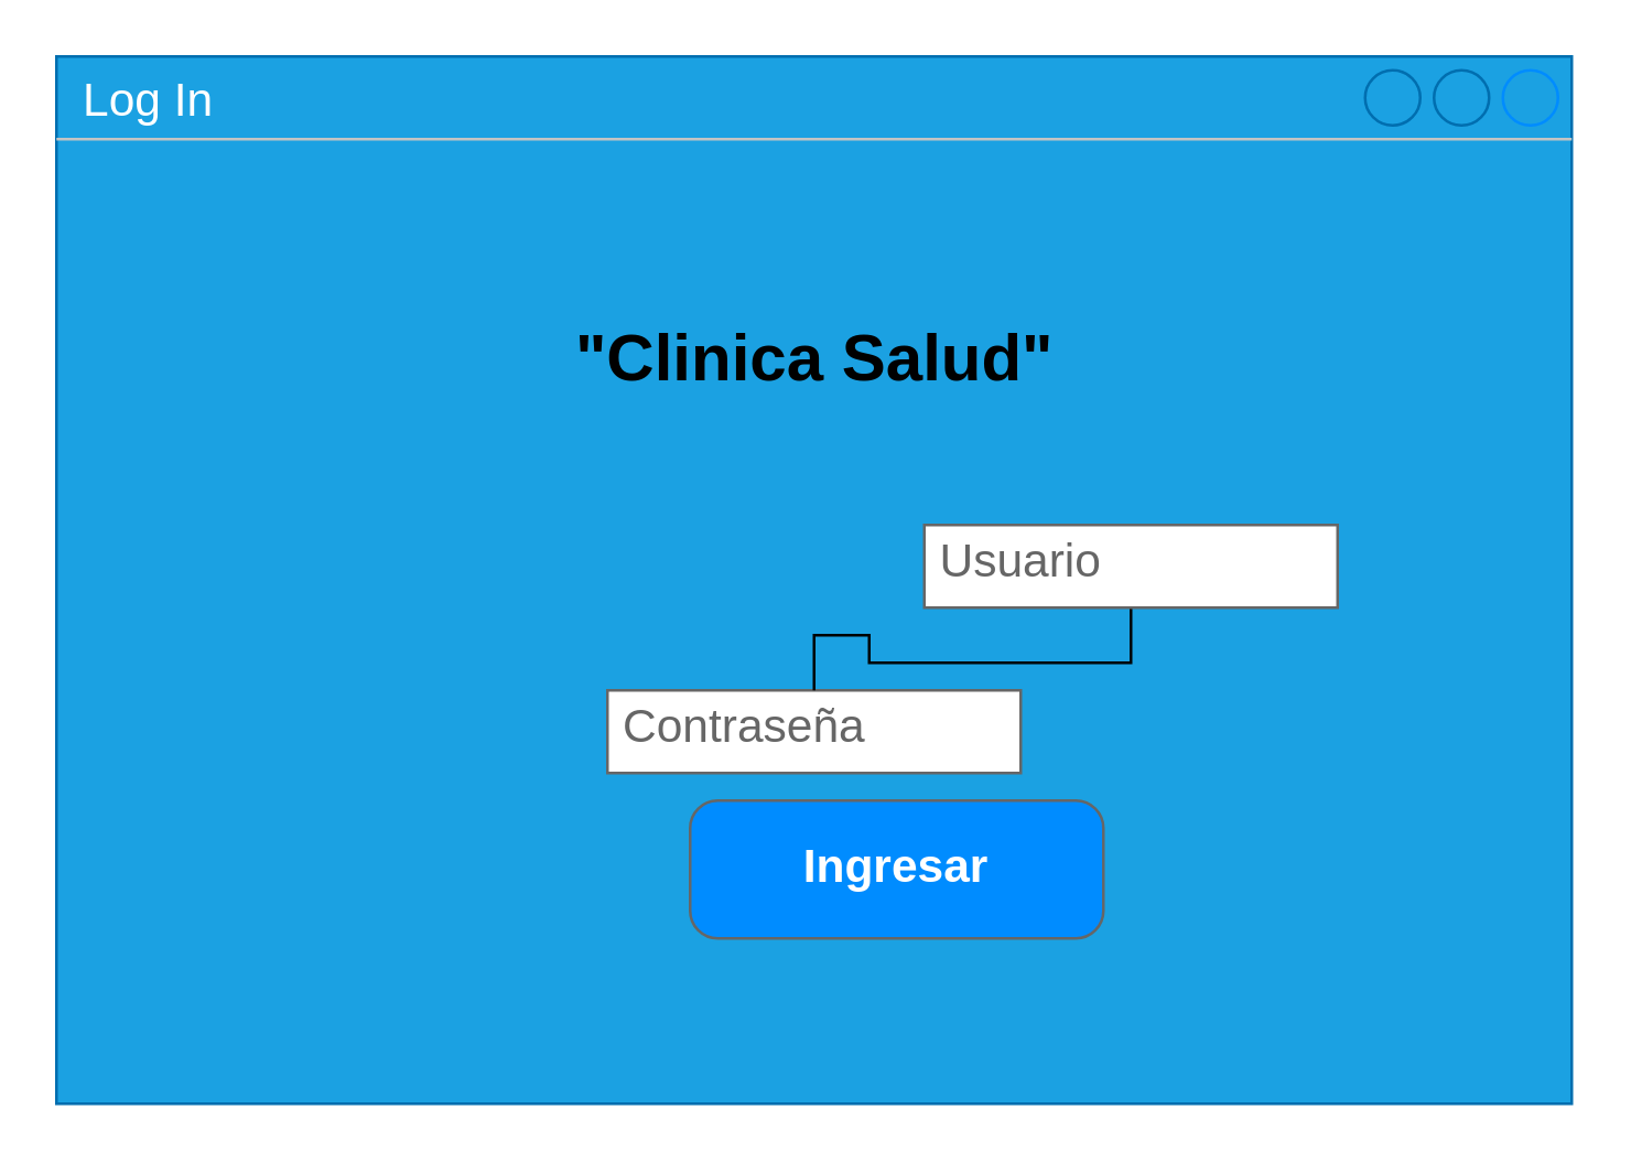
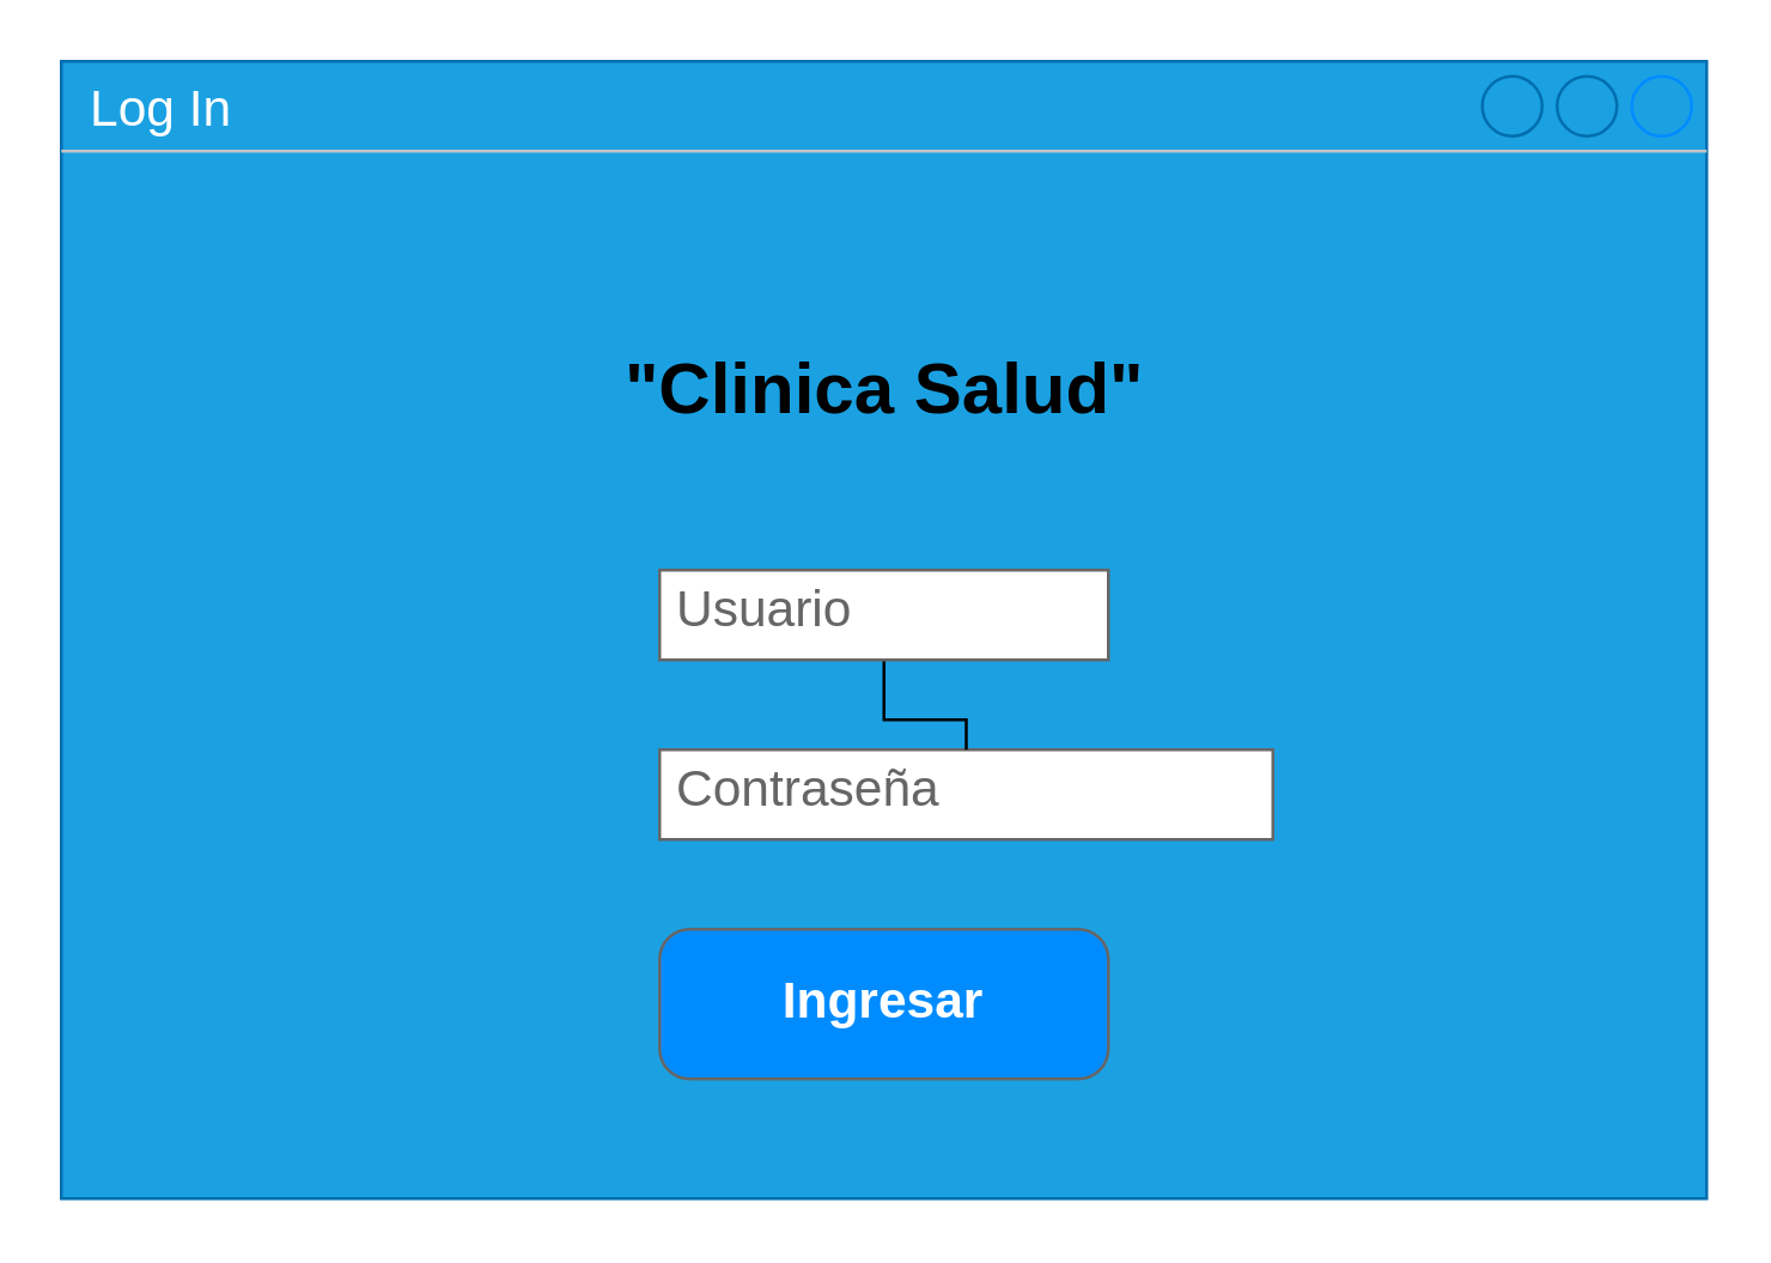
  <mxCell id="0" />
  <mxCell id="1" parent="0" />
  <mxCell id="2" value="Log In" style="strokeWidth=1;shadow=0;dashed=0;align=center;html=1;shape=mxgraph.mockup.containers.window;align=left;verticalAlign=top;spacingLeft=8;strokeColor2=#008cff;strokeColor3=#c4c4c4;mainText=;fontSize=17;labelBackgroundColor=none;whiteSpace=wrap;fillColor=#1ba1e2;fontColor=#ffffff;strokeColor=#006EAF;" vertex="1" parent="1"><mxGeometry x="20" y="20" width="550" height="380" as="geometry" /></mxCell>
- <mxCell id="3" value="Contraseña" style="strokeWidth=1;shadow=0;dashed=0;align=center;html=1;shape=mxgraph.mockup.text.textBox;fontColor=#666666;align=left;fontSize=17;spacingLeft=4;spacingTop=-3;whiteSpace=wrap;strokeColor=#666666;mainText=" vertex="1" parent="1"><mxGeometry x="220" y="250" width="150" height="30" as="geometry" /></mxCell>
+ <mxCell id="3" value="Contraseña" style="strokeWidth=1;shadow=0;dashed=0;align=center;html=1;shape=mxgraph.mockup.text.textBox;fontColor=#666666;align=left;fontSize=17;spacingLeft=4;spacingTop=-3;whiteSpace=wrap;strokeColor=#666666;mainText=" vertex="1" parent="1"><mxGeometry x="220" y="250" width="205" height="30" as="geometry" /></mxCell>
  <mxCell id="4" value="" style="edgeStyle=orthogonalEdgeStyle;rounded=0;orthogonalLoop=1;jettySize=auto;html=1;endArrow=none;" edge="1" parent="1" source="5" target="3"><mxGeometry relative="1" as="geometry" /></mxCell>
- <mxCell id="5" value="Usuario" style="strokeWidth=1;shadow=0;dashed=0;align=center;html=1;shape=mxgraph.mockup.text.textBox;fontColor=#666666;align=left;fontSize=17;spacingLeft=4;spacingTop=-3;whiteSpace=wrap;strokeColor=#666666;mainText=" vertex="1" parent="1"><mxGeometry x="335" y="190" width="150" height="30" as="geometry" /></mxCell>
- <mxCell id="6" value="Ingresar" style="strokeWidth=1;shadow=0;dashed=0;align=center;html=1;shape=mxgraph.mockup.buttons.button;strokeColor=#666666;fontColor=#ffffff;mainText=;buttonStyle=round;fontSize=17;fontStyle=1;fillColor=#008cff;whiteSpace=wrap;" vertex="1" parent="1"><mxGeometry x="250" y="290" width="150" height="50" as="geometry" /></mxCell>
+ <mxCell id="5" value="Usuario" style="strokeWidth=1;shadow=0;dashed=0;align=center;html=1;shape=mxgraph.mockup.text.textBox;fontColor=#666666;align=left;fontSize=17;spacingLeft=4;spacingTop=-3;whiteSpace=wrap;strokeColor=#666666;mainText=" vertex="1" parent="1"><mxGeometry x="220" y="190" width="150" height="30" as="geometry" /></mxCell>
+ <mxCell id="6" value="Ingresar" style="strokeWidth=1;shadow=0;dashed=0;align=center;html=1;shape=mxgraph.mockup.buttons.button;strokeColor=#666666;fontColor=#ffffff;mainText=;buttonStyle=round;fontSize=17;fontStyle=1;fillColor=#008cff;whiteSpace=wrap;" vertex="1" parent="1"><mxGeometry x="220" y="310" width="150" height="50" as="geometry" /></mxCell>
  <mxCell id="7" value="&quot;Clinica Salud&quot;" style="text;strokeColor=none;fillColor=none;html=1;fontSize=24;fontStyle=1;verticalAlign=middle;align=center;" vertex="1" parent="1"><mxGeometry x="245" y="110" width="100" height="40" as="geometry" /></mxCell>
